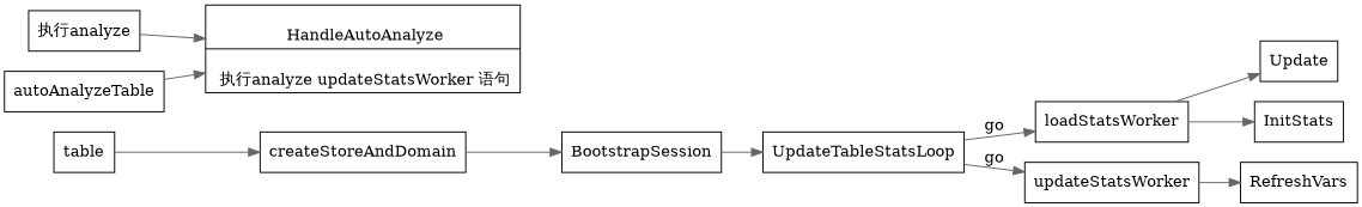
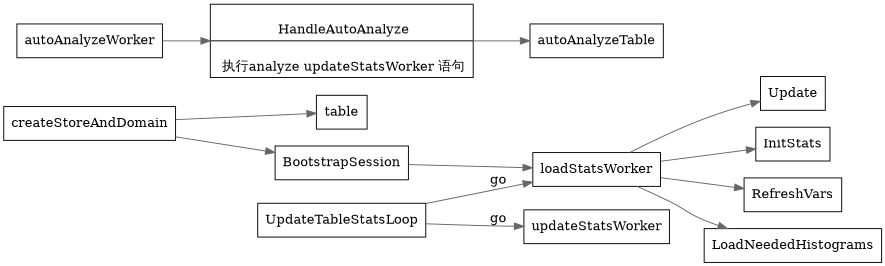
  digraph {
    newrank=true
    rankdir=LR
    node [shape=box]
    edge [color=gray40]
    n1 [label=table]
    createStoreAndDomain
    BootstrapSession
    UpdateTableStatsLoop
    loadStatsWorker
    updateStatsWorker
    Update
    InitStats
    RefreshVars
+   LoadNeededHistograms
    n11 [label="{{\n      HandleAutoAnalyze|\n      执行analyze updateStatsWorker 语句\n    }}" shape=record]
-   autoAnalyzeWorker [label="执行analyze"]
+   autoAnalyzeWorker
    autoAnalyzeTable
-   n1 -> createStoreAndDomain
+   createStoreAndDomain -> n1
    createStoreAndDomain -> BootstrapSession
-   BootstrapSession -> UpdateTableStatsLoop
+   BootstrapSession -> loadStatsWorker
    UpdateTableStatsLoop -> loadStatsWorker [label=go]
    UpdateTableStatsLoop -> updateStatsWorker [label=go]
    loadStatsWorker -> Update
    loadStatsWorker -> InitStats
-   updateStatsWorker -> RefreshVars
-   autoAnalyzeTable -> n11
+   loadStatsWorker -> RefreshVars
+   loadStatsWorker -> LoadNeededHistograms
+   n11 -> autoAnalyzeTable
    autoAnalyzeWorker -> n11
  }
